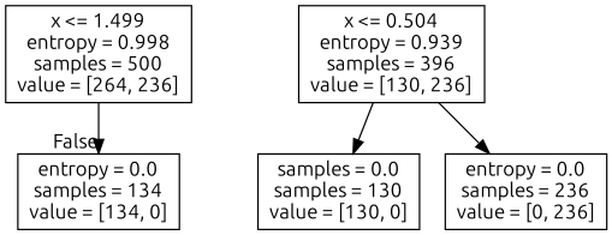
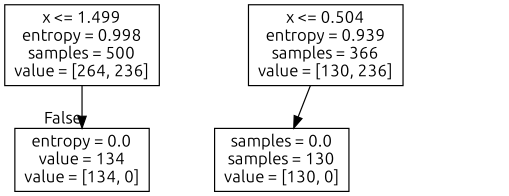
  digraph {
    fontname=Ubuntu
    node [fontname=Ubuntu shape=box]
    edge [fontname=Ubuntu]
    n1 [label="x <= 1.499\nentropy = 0.998\nsamples = 500\nvalue = [264, 236]"]
-   n2 [label="entropy = 0.0\nsamples = 134\nvalue = [134, 0]"]
-   n3 [label="x <= 0.504\nentropy = 0.939\nsamples = 396\nvalue = [130, 236]"]
+   n2 [label="entropy = 0.0\nvalue = 134\nvalue = [134, 0]"]
+   n3 [label="x <= 0.504\nentropy = 0.939\nsamples = 366\nvalue = [130, 236]"]
    n4 [label="samples = 0.0\nsamples = 130\nvalue = [130, 0]"]
-   n5 [label="entropy = 0.0\nsamples = 236\nvalue = [0, 236]"]
    n1 -> n2 [headlabel=False labelangle=-45 labeldistance=2.5]
    n3 -> n4
-   n3 -> n5
  }
